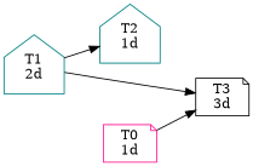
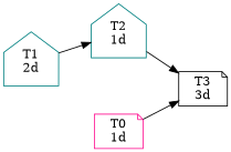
  digraph {
    rankdir=LR
    node [color=teal shape=house]
    edge [style=solid]
    n1 [label="T1\n2d"]
    n2 [label="T2\n1d"]
    n3 [color=black label="T3\n3d" shape=note]
    n4 [color=deeppink label="T0\n1d" shape=note]
    n1 -> n2
-   n1 -> n3
+   n2 -> n3
    n4 -> n3
  }
